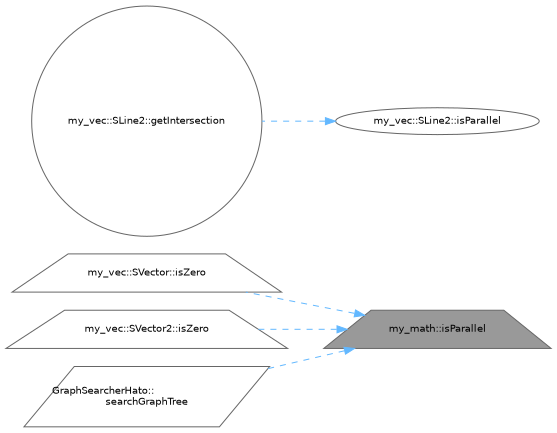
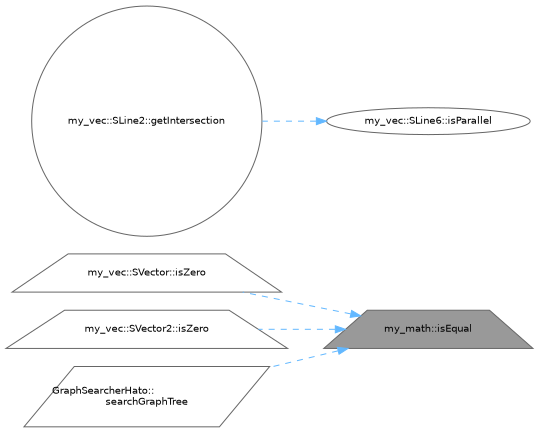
  digraph {
    rankdir=RL
    node [color=grey40 fillcolor=white fontname=Helvetica fontsize=10 shape=trapezium style=filled]
    edge [color=steelblue1 dir=back fontname=Helvetica fontsize=10 labelfontname=Helvetica labelfontsize=10 style=dashed]
-   n1 [color=gray40 fillcolor=grey60 fontcolor=black height=0.2 label="my_math::isParallel" width=0.4]
+   n1 [color=gray40 fillcolor=grey60 fontcolor=black height=0.2 label="my_math::isEqual" width=0.4]
    n2 [height=0.2 label="my_vec::SVector::isZero" width=0.4]
    n3 [height=0.2 label="my_vec::SVector2::isZero" width=0.4]
    n4 [height=0.2 label="GraphSearcherHato::\lsearchGraphTree" shape=parallelogram width=0.4]
-   n5 [height=0.2 label="my_vec::SLine2::isParallel" shape=ellipse width=0.4]
+   n5 [height=0.2 label="my_vec::SLine6::isParallel" shape=ellipse width=0.4]
    n6 [height=0.2 label="my_vec::SLine2::getIntersection" shape=circle width=0.4]
    n1 -> n2
    n1 -> n3
    n1 -> n4
    n5 -> n6
  }
